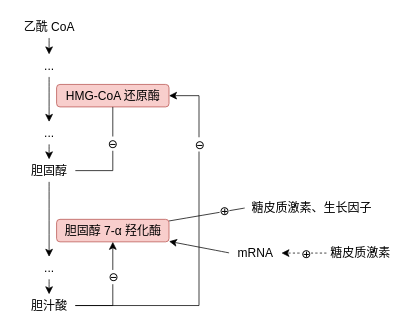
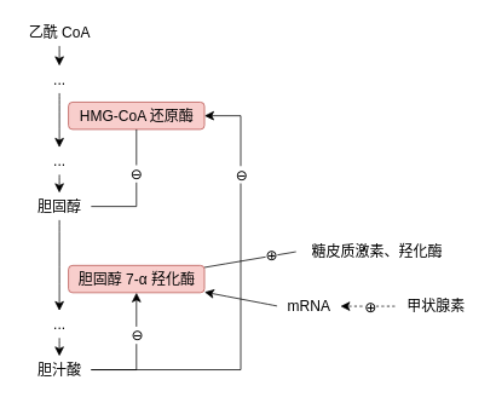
  <mxCell id="0" />
  <mxCell id="1" parent="0" />
  <mxCell id="2" value="" style="edgeStyle=none;curved=1;rounded=0;orthogonalLoop=1;jettySize=auto;html=1;fontSize=12;startSize=8;endSize=8;" edge="1" parent="1" source="3" target="5"><mxGeometry relative="1" as="geometry" /></mxCell>
  <mxCell id="3" value="乙酰 CoA" style="text;html=1;align=center;verticalAlign=middle;resizable=0;points=[];autosize=1;strokeColor=none;fillColor=none;fontSize=16;" vertex="1" parent="1"><mxGeometry x="20" y="20" width="90" height="30" as="geometry" /></mxCell>
  <mxCell id="4" value="" style="edgeStyle=none;curved=1;rounded=0;orthogonalLoop=1;jettySize=auto;html=1;fontSize=12;startSize=8;endSize=8;" edge="1" parent="1" source="5" target="8"><mxGeometry relative="1" as="geometry" /></mxCell>
  <mxCell id="5" value="..." style="text;html=1;align=center;verticalAlign=middle;resizable=0;points=[];autosize=1;strokeColor=none;fillColor=none;fontSize=16;" vertex="1" parent="1"><mxGeometry x="45" y="72" width="40" height="30" as="geometry" /></mxCell>
  <mxCell id="6" value="HMG-CoA 还原酶" style="text;html=1;align=center;verticalAlign=middle;resizable=0;points=[];autosize=1;strokeColor=#b85450;fillColor=#f8cecc;fontSize=16;rounded=1;" vertex="1" parent="1"><mxGeometry x="75" width="150" height="30" as="geometry" y="112" /></mxCell>
  <mxCell id="7" value="" style="edgeStyle=none;curved=1;rounded=0;orthogonalLoop=1;jettySize=auto;html=1;fontSize=12;startSize=8;endSize=8;" edge="1" parent="1" source="8" target="12"><mxGeometry relative="1" as="geometry" /></mxCell>
  <mxCell id="8" value="..." style="text;html=1;align=center;verticalAlign=middle;resizable=0;points=[];autosize=1;strokeColor=none;fillColor=none;fontSize=16;" vertex="1" parent="1"><mxGeometry x="45" y="162" width="40" height="30" as="geometry" /></mxCell>
  <mxCell id="9" value="" style="edgeStyle=none;curved=1;rounded=0;orthogonalLoop=1;jettySize=auto;html=1;fontSize=12;startSize=8;endSize=8;" edge="1" parent="1" source="12" target="14"><mxGeometry relative="1" as="geometry" /></mxCell>
  <mxCell id="10" style="edgeStyle=orthogonalEdgeStyle;rounded=0;orthogonalLoop=1;jettySize=auto;html=1;fontSize=12;startSize=8;endSize=8;endArrow=none;" edge="1" parent="1" source="12" target="6"><mxGeometry relative="1" as="geometry"><Array as="points"><mxPoint x="150" y="227" /></Array></mxGeometry></mxCell>
  <mxCell id="11" value="⊖" style="edgeLabel;html=1;align=center;verticalAlign=middle;resizable=0;points=[];fontSize=16;" vertex="1" connectable="0" parent="10"><mxGeometry x="0.296" y="1" relative="1" as="geometry"><mxPoint as="offset" /></mxGeometry></mxCell>
  <mxCell id="12" value="胆固醇" style="text;html=1;align=center;verticalAlign=middle;resizable=0;points=[];autosize=1;strokeColor=none;fillColor=none;fontSize=16;" vertex="1" parent="1"><mxGeometry x="30" y="212" width="70" height="30" as="geometry" /></mxCell>
  <mxCell id="13" value="" style="edgeStyle=none;curved=1;rounded=0;orthogonalLoop=1;jettySize=auto;html=1;fontSize=12;startSize=8;endSize=8;" edge="1" parent="1" source="14" target="20"><mxGeometry relative="1" as="geometry" /></mxCell>
  <mxCell id="14" value="..." style="text;html=1;align=center;verticalAlign=middle;resizable=0;points=[];autosize=1;strokeColor=none;fillColor=none;fontSize=16;" vertex="1" parent="1"><mxGeometry x="45" y="342" width="40" height="30" as="geometry" /></mxCell>
  <mxCell id="15" value="胆固醇 7-α 羟化酶" style="text;html=1;align=center;verticalAlign=middle;resizable=0;points=[];autosize=1;strokeColor=#b85450;fillColor=#f8cecc;fontSize=16;rounded=1;" vertex="1" parent="1"><mxGeometry x="75" y="292" width="150" height="30" as="geometry" /></mxCell>
  <mxCell id="16" style="edgeStyle=orthogonalEdgeStyle;rounded=0;orthogonalLoop=1;jettySize=auto;html=1;fontSize=12;startSize=8;endSize=8;" edge="1" parent="1" source="20" target="15"><mxGeometry relative="1" as="geometry"><Array as="points"><mxPoint x="150" y="407" /></Array></mxGeometry></mxCell>
  <mxCell id="17" value="⊖" style="edgeLabel;html=1;align=center;verticalAlign=middle;resizable=0;points=[];fontSize=16;" vertex="1" connectable="0" parent="16"><mxGeometry x="0.312" relative="1" as="geometry"><mxPoint as="offset" /></mxGeometry></mxCell>
  <mxCell id="18" style="edgeStyle=orthogonalEdgeStyle;rounded=0;orthogonalLoop=1;jettySize=auto;html=1;fontSize=12;startSize=8;endSize=8;" edge="1" parent="1" source="20" target="6"><mxGeometry relative="1" as="geometry"><mxPoint x="345" y="367" as="targetPoint" /><Array as="points"><mxPoint x="265" y="407" /><mxPoint x="265" y="127" /></Array></mxGeometry></mxCell>
  <mxCell id="19" value="⊖" style="edgeLabel;html=1;align=center;verticalAlign=middle;resizable=0;points=[];fontSize=16;" vertex="1" connectable="0" parent="18"><mxGeometry x="0.328" y="-1" relative="1" as="geometry"><mxPoint x="-1" y="-59" as="offset" /></mxGeometry></mxCell>
  <mxCell id="20" value="胆汁酸" style="text;html=1;align=center;verticalAlign=middle;resizable=0;points=[];autosize=1;strokeColor=none;fillColor=none;fontSize=16;" vertex="1" parent="1"><mxGeometry x="30" y="392" width="70" height="30" as="geometry" /></mxCell>
  <mxCell id="21" style="edgeStyle=none;curved=1;rounded=0;orthogonalLoop=1;jettySize=auto;html=1;fontSize=12;startSize=8;endSize=8;exitX=0.005;exitY=0.498;exitDx=0;exitDy=0;exitPerimeter=0;endArrow=none;" edge="1" parent="1" source="23" target="15"><mxGeometry relative="1" as="geometry" /></mxCell>
  <mxCell id="22" value="⊕" style="edgeLabel;html=1;align=center;verticalAlign=middle;resizable=0;points=[];fontSize=16;" vertex="1" connectable="0" parent="21"><mxGeometry x="-0.46" y="-1" relative="1" as="geometry"><mxPoint as="offset" /></mxGeometry></mxCell>
- <mxCell id="23" value="糖皮质激素、生长因子" style="text;html=1;align=center;verticalAlign=middle;resizable=0;points=[];autosize=1;strokeColor=none;fillColor=none;fontSize=16;" vertex="1" parent="1"><mxGeometry x="325" y="262" width="180" height="30" as="geometry" /></mxCell>
+ <mxCell id="23" value="糖皮质激素、羟化酶" style="text;html=1;align=center;verticalAlign=middle;resizable=0;points=[];autosize=1;strokeColor=none;fillColor=none;fontSize=16;" vertex="1" parent="1"><mxGeometry x="325" y="262" width="180" height="30" as="geometry" /></mxCell>
  <mxCell id="24" style="edgeStyle=none;curved=1;rounded=0;orthogonalLoop=1;jettySize=auto;html=1;fontSize=12;startSize=8;endSize=8;exitX=0.002;exitY=0.491;exitDx=0;exitDy=0;exitPerimeter=0;" edge="1" parent="1" source="25" target="15"><mxGeometry relative="1" as="geometry" /></mxCell>
  <mxCell id="25" value="mRNA" style="text;html=1;align=center;verticalAlign=middle;resizable=0;points=[];autosize=1;strokeColor=none;fillColor=none;fontSize=16;" vertex="1" parent="1"><mxGeometry x="305" y="322" width="70" height="30" as="geometry" /></mxCell>
  <mxCell id="26" style="edgeStyle=none;curved=1;rounded=0;orthogonalLoop=1;jettySize=auto;html=1;fontSize=12;startSize=8;endSize=8;dashed=1;" edge="1" parent="1" source="28" target="25"><mxGeometry relative="1" as="geometry" /></mxCell>
  <mxCell id="27" value="⊕" style="edgeLabel;html=1;align=center;verticalAlign=middle;resizable=0;points=[];fontSize=16;" vertex="1" connectable="0" parent="26"><mxGeometry x="-0.061" y="-2" relative="1" as="geometry"><mxPoint y="2" as="offset" /></mxGeometry></mxCell>
- <mxCell id="28" value="糖皮质激素" style="text;html=1;align=center;verticalAlign=middle;resizable=0;points=[];autosize=1;strokeColor=none;fillColor=none;fontSize=16;" vertex="1" parent="1"><mxGeometry x="435" y="322" width="90" height="30" as="geometry" /></mxCell>
+ <mxCell id="28" value="甲状腺素" style="text;html=1;align=center;verticalAlign=middle;resizable=0;points=[];autosize=1;strokeColor=none;fillColor=none;fontSize=16;" vertex="1" parent="1"><mxGeometry x="435" y="322" width="90" height="30" as="geometry" /></mxCell>
